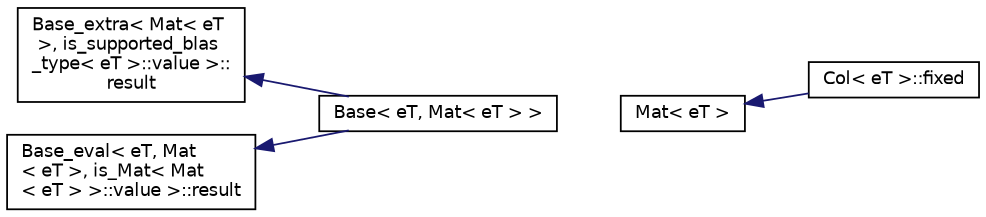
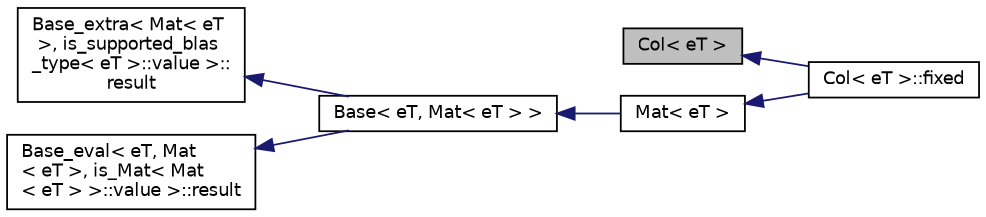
  digraph {
    rankdir=LR
    node [color=black fillcolor=white fontname=Helvetica fontsize=10 shape=record style=filled]
    edge [color=midnightblue dir=back fontname=Helvetica fontsize=10 labelfontname=Helvetica labelfontsize=10 style=solid]
+   n1 [fillcolor=grey75 fontcolor=black height=0.2 label="Col\< eT \>" width=0.4]
    n2 [height=0.2 label="Col\< eT \>::fixed" width=0.4]
    n3 [height=0.2 label="Mat\< eT \>" width=0.4]
    n4 [height=0.2 label="Base\< eT, Mat\< eT \> \>" width=0.4]
    n5 [height=0.2 label="Base_extra\< Mat\< eT\l \>, is_supported_blas\l_type\< eT \>::value \>::\lresult" width=0.4]
    n6 [height=0.2 label="Base_eval\< eT, Mat\l\< eT \>, is_Mat\< Mat\l\< eT \> \>::value \>::result" width=0.4]
+   n1 -> n2
    n3 -> n2
+   n4 -> n3
    n5 -> n4
    n6 -> n4
  }
